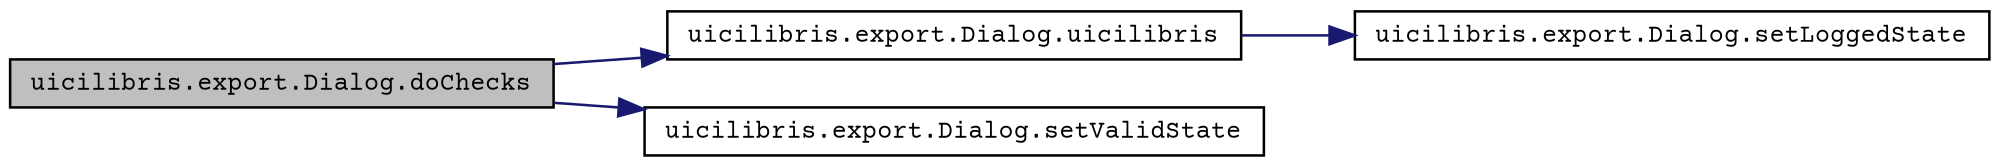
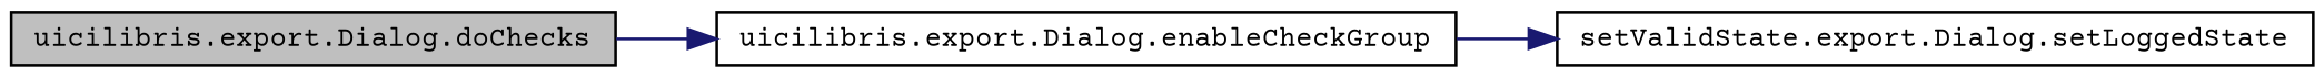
  digraph {
    fontname="Courier Prime"
    rankdir=LR
    node [color=black fillcolor=white fontname="Courier Prime" fontsize=10 shape=record style=filled]
    edge [color=midnightblue fontname="Courier Prime" fontsize=10 labelfontname=FreeSans labelfontsize=10 style=solid]
    n1 [fillcolor=grey75 fontcolor=black height=0.2 label="uicilibris.export.Dialog.doChecks" width=0.4]
-   n2 [height=0.2 label="uicilibris.export.Dialog.uicilibris" width=0.4]
-   n3 [height=0.2 label="uicilibris.export.Dialog.setValidState" width=0.4]
-   n4 [height=0.2 label="uicilibris.export.Dialog.setLoggedState" width=0.4]
+   n2 [height=0.2 label="uicilibris.export.Dialog.enableCheckGroup" width=0.4]
+   n4 [height=0.2 label="setValidState.export.Dialog.setLoggedState" width=0.4]
    n1 -> n2
-   n1 -> n3
    n2 -> n4
  }
